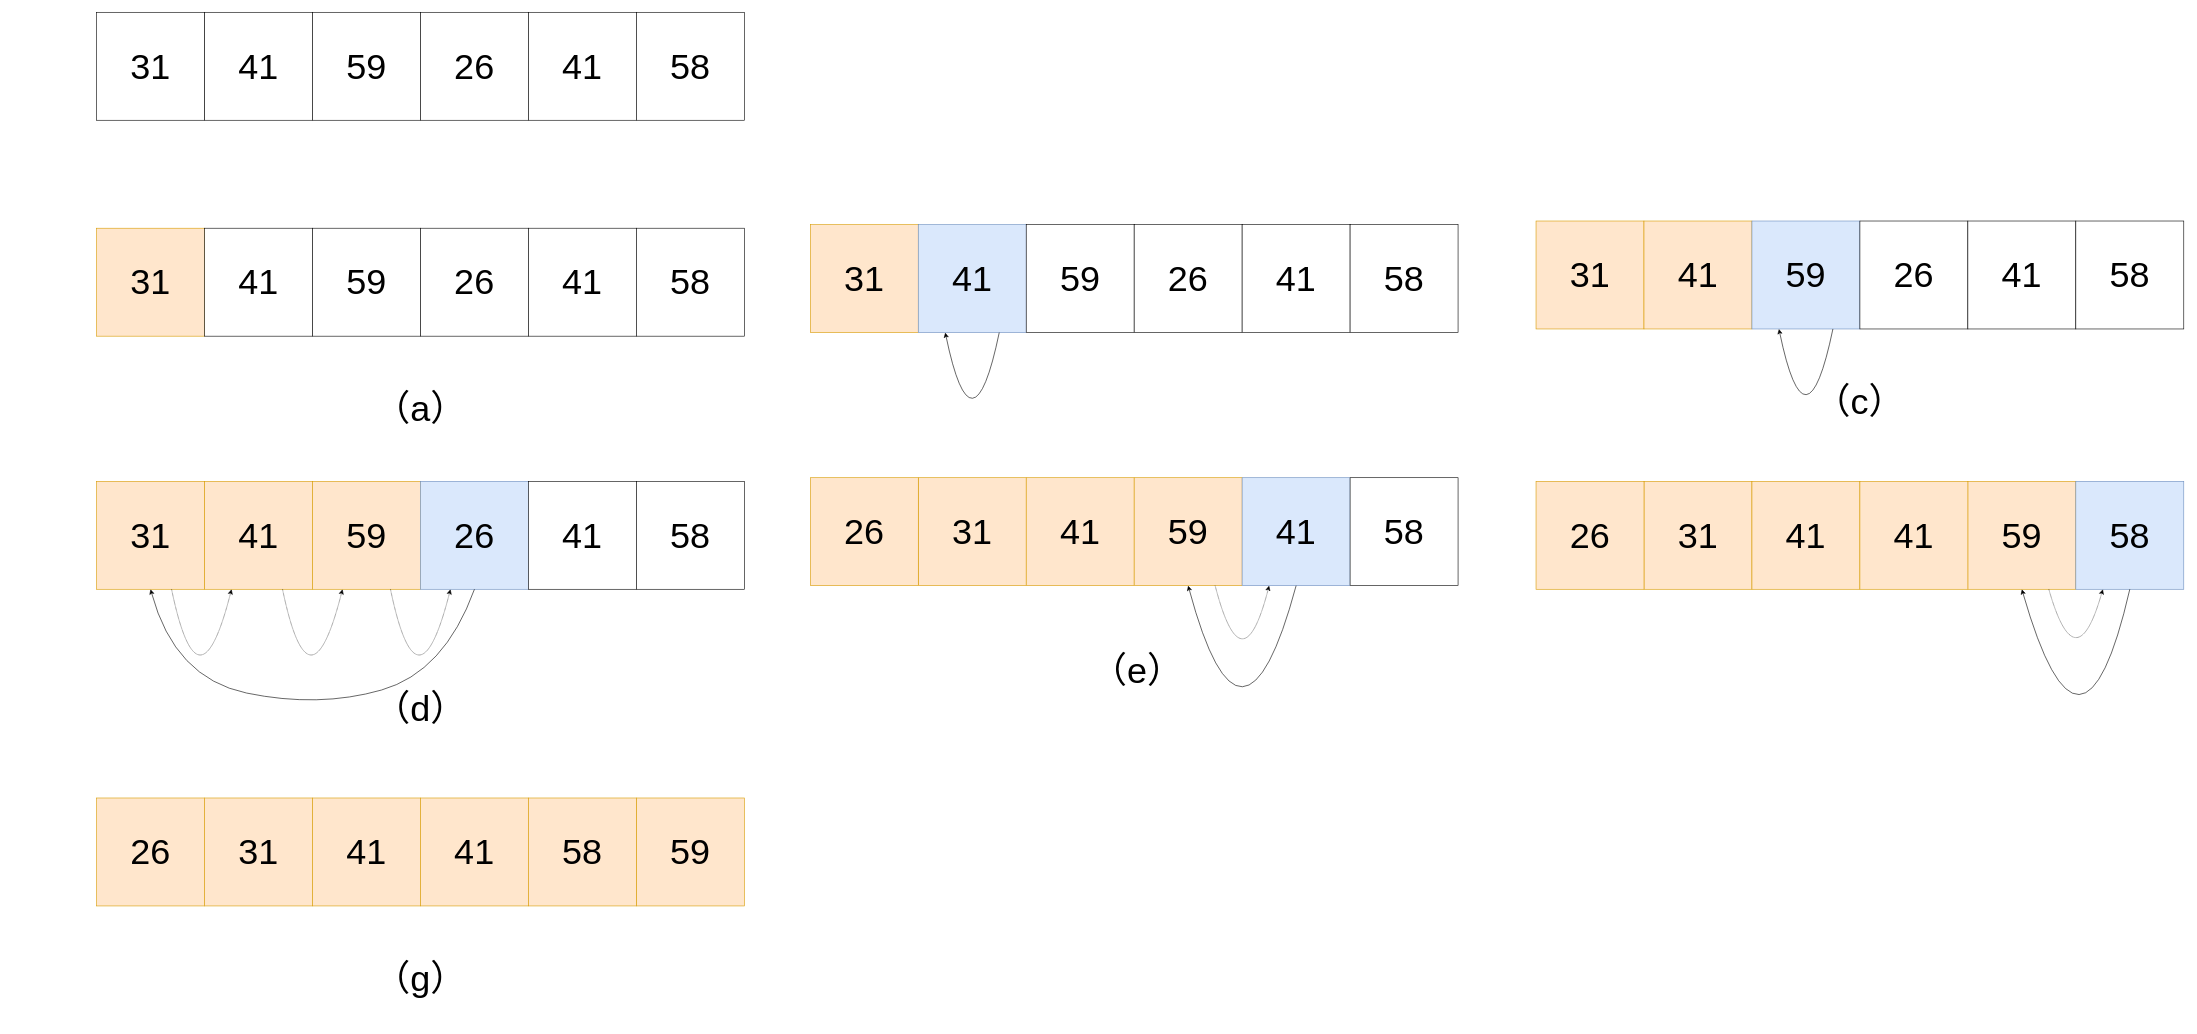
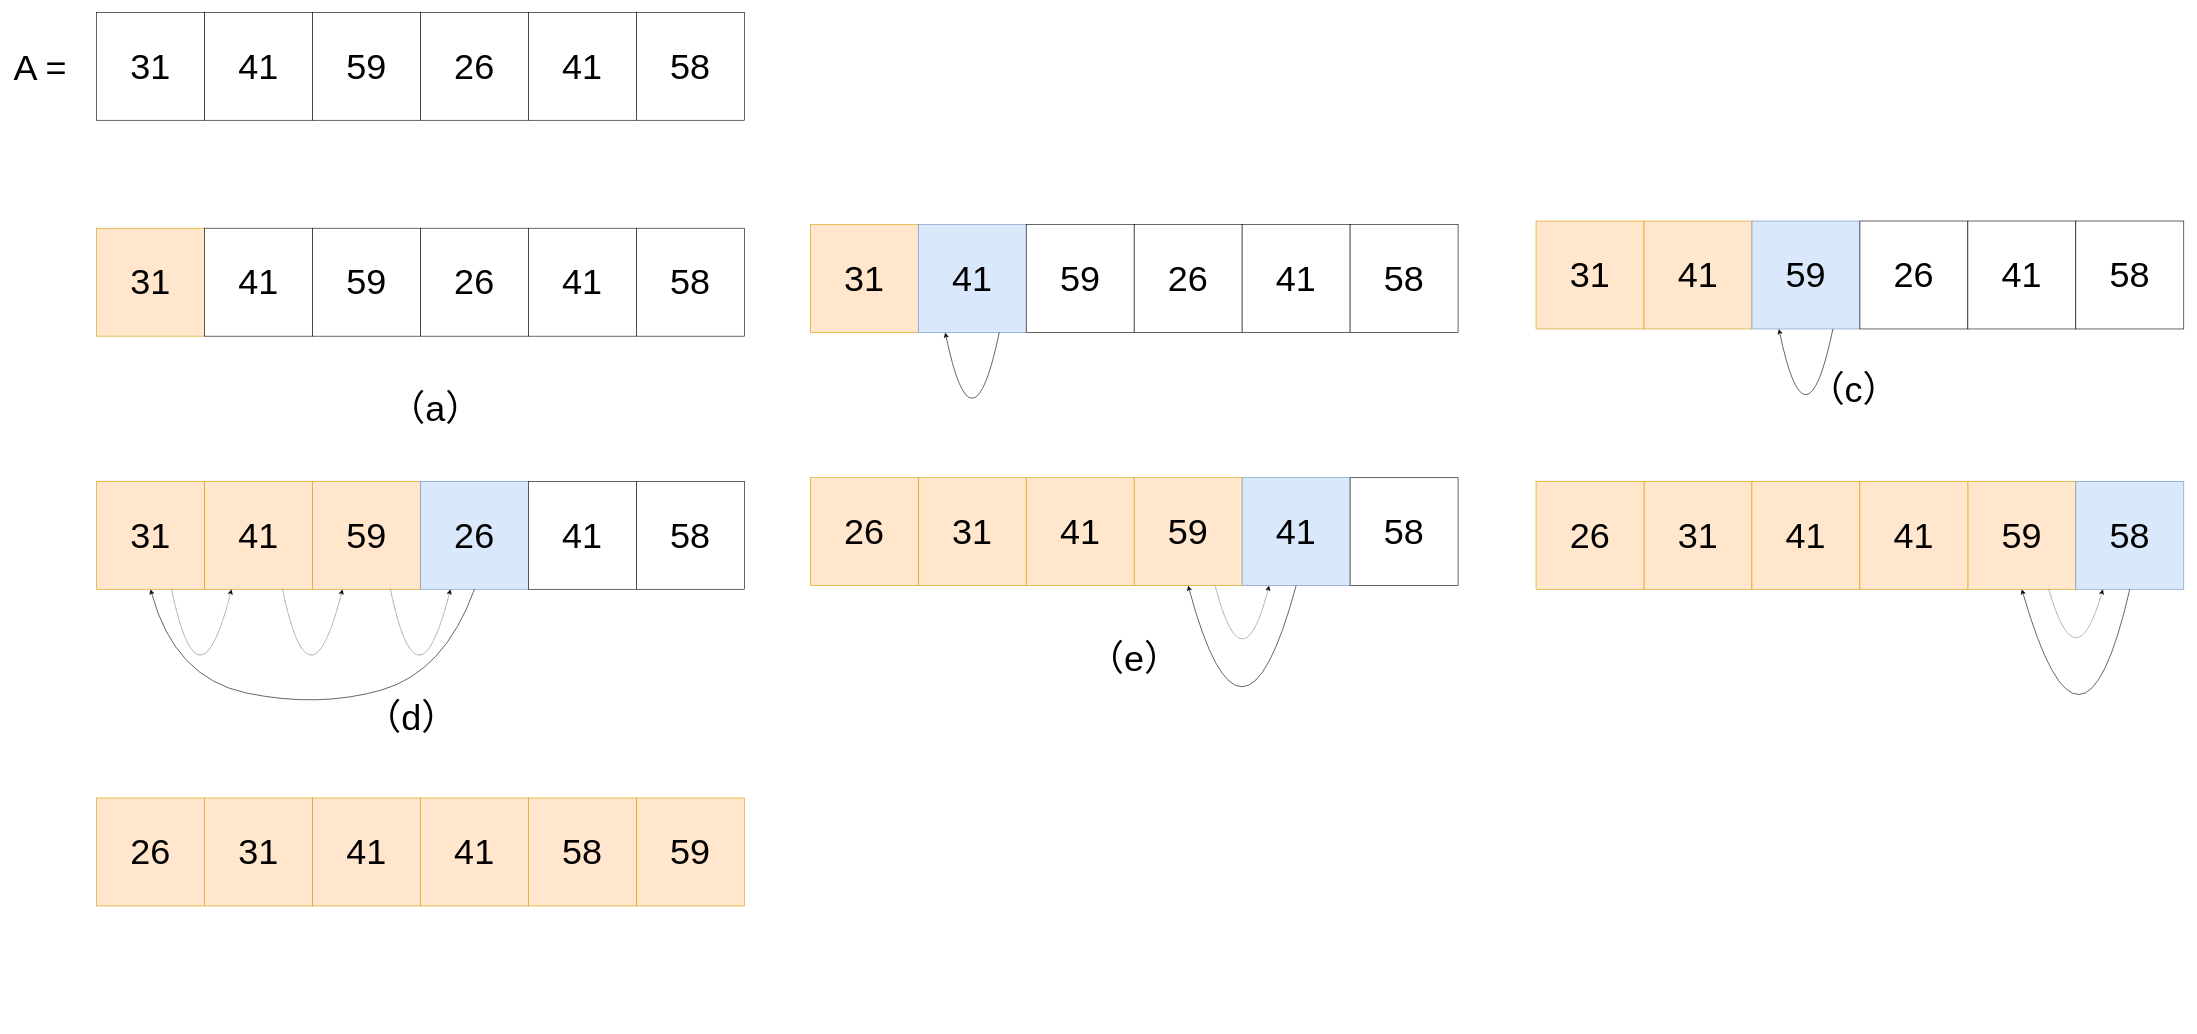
  <mxCell id="0" />
  <mxCell id="1" parent="0" />
  <mxCell id="2" value="31" style="whiteSpace=wrap;html=1;aspect=fixed;fontSize=60;" vertex="1" parent="1"><mxGeometry x="160" y="20" width="180" height="180" as="geometry" /></mxCell>
  <mxCell id="3" value="41" style="whiteSpace=wrap;html=1;aspect=fixed;fontSize=60;" vertex="1" parent="1"><mxGeometry x="340" y="20" width="180" height="180" as="geometry" /></mxCell>
  <mxCell id="4" value="59" style="whiteSpace=wrap;html=1;aspect=fixed;fontSize=60;" vertex="1" parent="1"><mxGeometry x="520" y="20" width="180" height="180" as="geometry" /></mxCell>
  <mxCell id="5" value="26" style="whiteSpace=wrap;html=1;aspect=fixed;fontSize=60;" vertex="1" parent="1"><mxGeometry x="700" y="20" width="180" height="180" as="geometry" /></mxCell>
  <mxCell id="6" value="41" style="whiteSpace=wrap;html=1;aspect=fixed;fontSize=60;" vertex="1" parent="1"><mxGeometry x="880" y="20" width="180" height="180" as="geometry" /></mxCell>
  <mxCell id="7" value="58" style="whiteSpace=wrap;html=1;aspect=fixed;fontSize=60;" vertex="1" parent="1"><mxGeometry x="1060" y="20" width="180" height="180" as="geometry" /></mxCell>
+ <mxCell id="8" value="A =" style="text;html=1;resizable=0;points=[];autosize=1;align=left;verticalAlign=top;spacingTop=-4;fontSize=60;" vertex="1" parent="1"><mxGeometry x="20" y="75" width="100" height="70" as="geometry" /></mxCell>
  <mxCell id="9" value="31" style="whiteSpace=wrap;html=1;aspect=fixed;fontSize=60;fillColor=#ffe6cc;strokeColor=#d79b00;" vertex="1" parent="1"><mxGeometry x="160" y="380" width="180" height="180" as="geometry" /></mxCell>
  <mxCell id="10" value="41" style="whiteSpace=wrap;html=1;aspect=fixed;fontSize=60;" vertex="1" parent="1"><mxGeometry x="340" y="380" width="180" height="180" as="geometry" /></mxCell>
  <mxCell id="11" value="59" style="whiteSpace=wrap;html=1;aspect=fixed;fontSize=60;" vertex="1" parent="1"><mxGeometry x="520" y="380" width="180" height="180" as="geometry" /></mxCell>
  <mxCell id="12" value="26" style="whiteSpace=wrap;html=1;aspect=fixed;fontSize=60;" vertex="1" parent="1"><mxGeometry x="700" y="380" width="180" height="180" as="geometry" /></mxCell>
  <mxCell id="13" value="41" style="whiteSpace=wrap;html=1;aspect=fixed;fontSize=60;" vertex="1" parent="1"><mxGeometry x="880" y="380" width="180" height="180" as="geometry" /></mxCell>
  <mxCell id="14" value="58" style="whiteSpace=wrap;html=1;aspect=fixed;fontSize=60;" vertex="1" parent="1"><mxGeometry x="1060" y="380" width="180" height="180" as="geometry" /></mxCell>
- <mxCell id="15" value="（a）" style="text;html=1;strokeColor=none;fillColor=none;align=center;verticalAlign=middle;whiteSpace=wrap;rounded=0;fontSize=60;" vertex="1" parent="1"><mxGeometry x="630" y="610" width="140" height="142" as="geometry" /></mxCell>
+ <mxCell id="15" value="（a）" style="text;html=1;strokeColor=none;fillColor=none;align=center;verticalAlign=middle;whiteSpace=wrap;rounded=0;fontSize=60;" vertex="1" parent="1"><mxGeometry x="655" y="610" width="140" height="142" as="geometry" /></mxCell>
  <mxCell id="16" value="31" style="whiteSpace=wrap;html=1;aspect=fixed;fontSize=60;fillColor=#ffe6cc;strokeColor=#d79b00;" vertex="1" parent="1"><mxGeometry x="1350" y="374" width="180" height="180" as="geometry" /></mxCell>
  <mxCell id="17" value="41" style="whiteSpace=wrap;html=1;aspect=fixed;fontSize=60;fillColor=#dae8fc;strokeColor=#6c8ebf;" vertex="1" parent="1"><mxGeometry x="1530" y="374" width="180" height="180" as="geometry" /></mxCell>
  <mxCell id="18" value="59" style="whiteSpace=wrap;html=1;aspect=fixed;fontSize=60;" vertex="1" parent="1"><mxGeometry x="1710" y="374" width="180" height="180" as="geometry" /></mxCell>
  <mxCell id="19" value="26" style="whiteSpace=wrap;html=1;aspect=fixed;fontSize=60;" vertex="1" parent="1"><mxGeometry x="1890" y="374" width="180" height="180" as="geometry" /></mxCell>
  <mxCell id="20" value="41" style="whiteSpace=wrap;html=1;aspect=fixed;fontSize=60;" vertex="1" parent="1"><mxGeometry x="2070" y="374" width="180" height="180" as="geometry" /></mxCell>
  <mxCell id="21" value="58" style="whiteSpace=wrap;html=1;aspect=fixed;fontSize=60;" vertex="1" parent="1"><mxGeometry x="2250" y="374" width="180" height="180" as="geometry" /></mxCell>
  <mxCell id="22" value="" style="endArrow=classic;html=1;fontSize=60;entryX=0.25;entryY=1;entryDx=0;entryDy=0;exitX=0.75;exitY=1;exitDx=0;exitDy=0;curved=1;" edge="1" parent="1" source="17" target="17"><mxGeometry width="50" height="50" relative="1" as="geometry"><mxPoint x="20" y="820" as="sourcePoint" /><mxPoint x="70" y="770" as="targetPoint" /><Array as="points"><mxPoint x="1620" y="770" /></Array></mxGeometry></mxCell>
  <mxCell id="23" value="31" style="whiteSpace=wrap;html=1;aspect=fixed;fontSize=60;fillColor=#ffe6cc;strokeColor=#d79b00;" vertex="1" parent="1"><mxGeometry x="2560" y="368" width="180" height="180" as="geometry" /></mxCell>
  <mxCell id="24" value="41" style="whiteSpace=wrap;html=1;aspect=fixed;fontSize=60;fillColor=#ffe6cc;strokeColor=#d79b00;" vertex="1" parent="1"><mxGeometry x="2740" y="368" width="180" height="180" as="geometry" /></mxCell>
  <mxCell id="25" value="59" style="whiteSpace=wrap;html=1;aspect=fixed;fontSize=60;fillColor=#dae8fc;strokeColor=#6c8ebf;" vertex="1" parent="1"><mxGeometry x="2920" y="368" width="180" height="180" as="geometry" /></mxCell>
  <mxCell id="26" value="26" style="whiteSpace=wrap;html=1;aspect=fixed;fontSize=60;" vertex="1" parent="1"><mxGeometry x="3100" y="368" width="180" height="180" as="geometry" /></mxCell>
  <mxCell id="27" value="41" style="whiteSpace=wrap;html=1;aspect=fixed;fontSize=60;" vertex="1" parent="1"><mxGeometry x="3280" y="368" width="180" height="180" as="geometry" /></mxCell>
  <mxCell id="28" value="58" style="whiteSpace=wrap;html=1;aspect=fixed;fontSize=60;" vertex="1" parent="1"><mxGeometry x="3460" y="368" width="180" height="180" as="geometry" /></mxCell>
- <mxCell id="29" value="（c）" style="text;html=1;strokeColor=none;fillColor=none;align=center;verticalAlign=middle;whiteSpace=wrap;rounded=0;fontSize=60;" vertex="1" parent="1"><mxGeometry x="3030" y="598" width="140" height="142" as="geometry" /></mxCell>
+ <mxCell id="29" value="（c）" style="text;html=1;strokeColor=none;fillColor=none;align=center;verticalAlign=middle;whiteSpace=wrap;rounded=0;fontSize=60;" vertex="1" parent="1"><mxGeometry x="3020" y="578" width="140" height="142" as="geometry" /></mxCell>
  <mxCell id="30" value="" style="endArrow=classic;html=1;fontSize=60;entryX=0.25;entryY=1;entryDx=0;entryDy=0;exitX=0.75;exitY=1;exitDx=0;exitDy=0;curved=1;" edge="1" parent="1"><mxGeometry width="50" height="50" relative="1" as="geometry"><mxPoint x="3055" y="548" as="sourcePoint" /><mxPoint x="2965" y="548" as="targetPoint" /><Array as="points"><mxPoint x="3010" y="764" /></Array></mxGeometry></mxCell>
  <mxCell id="31" value="31" style="whiteSpace=wrap;html=1;aspect=fixed;fontSize=60;fillColor=#ffe6cc;strokeColor=#d79b00;" vertex="1" parent="1"><mxGeometry x="160" y="802" width="180" height="180" as="geometry" /></mxCell>
  <mxCell id="32" value="41" style="whiteSpace=wrap;html=1;aspect=fixed;fontSize=60;fillColor=#ffe6cc;strokeColor=#d79b00;" vertex="1" parent="1"><mxGeometry x="340" y="802" width="180" height="180" as="geometry" /></mxCell>
  <mxCell id="33" value="59" style="whiteSpace=wrap;html=1;aspect=fixed;fontSize=60;fillColor=#ffe6cc;strokeColor=#d79b00;" vertex="1" parent="1"><mxGeometry x="520" y="802" width="180" height="180" as="geometry" /></mxCell>
  <mxCell id="34" value="26" style="whiteSpace=wrap;html=1;aspect=fixed;fontSize=60;fillColor=#dae8fc;strokeColor=#6c8ebf;" vertex="1" parent="1"><mxGeometry x="700" y="802" width="180" height="180" as="geometry" /></mxCell>
  <mxCell id="35" value="41" style="whiteSpace=wrap;html=1;aspect=fixed;fontSize=60;" vertex="1" parent="1"><mxGeometry x="880" y="802" width="180" height="180" as="geometry" /></mxCell>
  <mxCell id="36" value="58" style="whiteSpace=wrap;html=1;aspect=fixed;fontSize=60;" vertex="1" parent="1"><mxGeometry x="1060" y="802" width="180" height="180" as="geometry" /></mxCell>
- <mxCell id="37" value="（d）" style="text;html=1;strokeColor=none;fillColor=none;align=center;verticalAlign=middle;whiteSpace=wrap;rounded=0;fontSize=60;" vertex="1" parent="1"><mxGeometry x="630" y="1110" width="140" height="142" as="geometry" /></mxCell>
+ <mxCell id="37" value="（d）" style="text;html=1;strokeColor=none;fillColor=none;align=center;verticalAlign=middle;whiteSpace=wrap;rounded=0;fontSize=60;" vertex="1" parent="1"><mxGeometry x="615" y="1125" width="140" height="142" as="geometry" /></mxCell>
  <mxCell id="38" value="" style="endArrow=classic;html=1;fontSize=60;entryX=0.5;entryY=1;entryDx=0;entryDy=0;exitX=0.5;exitY=1;exitDx=0;exitDy=0;curved=1;" edge="1" parent="1" source="34" target="31"><mxGeometry width="50" height="50" relative="1" as="geometry"><mxPoint x="825" y="982" as="sourcePoint" /><mxPoint x="735" y="982" as="targetPoint" /><Array as="points"><mxPoint x="740" y="1120" /><mxPoint x="530" y="1180" /><mxPoint x="290" y="1130" /></Array></mxGeometry></mxCell>
  <mxCell id="39" value="" style="endArrow=classic;html=1;fontSize=60;entryX=0.25;entryY=1;entryDx=0;entryDy=0;exitX=0.75;exitY=1;exitDx=0;exitDy=0;curved=1;dashed=1;dashPattern=1 1;" edge="1" parent="1" target="32"><mxGeometry width="50" height="50" relative="1" as="geometry"><mxPoint x="285" y="982" as="sourcePoint" /><mxPoint x="195" y="982" as="targetPoint" /><Array as="points"><mxPoint x="330" y="1198" /></Array></mxGeometry></mxCell>
  <mxCell id="40" value="" style="endArrow=classic;html=1;fontSize=60;entryX=0.25;entryY=1;entryDx=0;entryDy=0;exitX=0.75;exitY=1;exitDx=0;exitDy=0;curved=1;dashed=1;dashPattern=1 1;" edge="1" parent="1"><mxGeometry width="50" height="50" relative="1" as="geometry"><mxPoint x="470" y="982" as="sourcePoint" /><mxPoint x="570" y="982" as="targetPoint" /><Array as="points"><mxPoint x="515" y="1198" /></Array></mxGeometry></mxCell>
  <mxCell id="41" value="" style="endArrow=classic;html=1;fontSize=60;entryX=0.25;entryY=1;entryDx=0;entryDy=0;exitX=0.75;exitY=1;exitDx=0;exitDy=0;curved=1;dashed=1;dashPattern=1 1;" edge="1" parent="1"><mxGeometry width="50" height="50" relative="1" as="geometry"><mxPoint x="650" y="982" as="sourcePoint" /><mxPoint x="750" y="982" as="targetPoint" /><Array as="points"><mxPoint x="695" y="1198" /></Array></mxGeometry></mxCell>
  <mxCell id="42" value="31" style="whiteSpace=wrap;html=1;aspect=fixed;fontSize=60;fillColor=#ffe6cc;strokeColor=#d79b00;" vertex="1" parent="1"><mxGeometry x="1530" y="796" width="180" height="180" as="geometry" /></mxCell>
  <mxCell id="43" value="41" style="whiteSpace=wrap;html=1;aspect=fixed;fontSize=60;fillColor=#ffe6cc;strokeColor=#d79b00;" vertex="1" parent="1"><mxGeometry x="1710" y="796" width="180" height="180" as="geometry" /></mxCell>
  <mxCell id="44" value="59" style="whiteSpace=wrap;html=1;aspect=fixed;fontSize=60;fillColor=#ffe6cc;strokeColor=#d79b00;" vertex="1" parent="1"><mxGeometry x="1890" y="796" width="180" height="180" as="geometry" /></mxCell>
  <mxCell id="45" value="26" style="whiteSpace=wrap;html=1;aspect=fixed;fontSize=60;fillColor=#ffe6cc;strokeColor=#d79b00;" vertex="1" parent="1"><mxGeometry x="1350" y="796" width="180" height="180" as="geometry" /></mxCell>
  <mxCell id="46" value="41" style="whiteSpace=wrap;html=1;aspect=fixed;fontSize=60;fillColor=#dae8fc;strokeColor=#6c8ebf;" vertex="1" parent="1"><mxGeometry x="2070" y="796" width="180" height="180" as="geometry" /></mxCell>
  <mxCell id="47" value="58" style="whiteSpace=wrap;html=1;aspect=fixed;fontSize=60;" vertex="1" parent="1"><mxGeometry x="2250" y="796" width="180" height="180" as="geometry" /></mxCell>
- <mxCell id="48" value="（e）" style="text;html=1;strokeColor=none;fillColor=none;align=center;verticalAlign=middle;whiteSpace=wrap;rounded=0;fontSize=60;" vertex="1" parent="1"><mxGeometry x="1825" y="1046" width="140" height="142" as="geometry" /></mxCell>
+ <mxCell id="48" value="（e）" style="text;html=1;strokeColor=none;fillColor=none;align=center;verticalAlign=middle;whiteSpace=wrap;rounded=0;fontSize=60;" vertex="1" parent="1"><mxGeometry x="1820" y="1026" width="140" height="142" as="geometry" /></mxCell>
  <mxCell id="49" value="" style="endArrow=classic;html=1;fontSize=60;entryX=0.5;entryY=1;entryDx=0;entryDy=0;exitX=0.5;exitY=1;exitDx=0;exitDy=0;curved=1;" edge="1" parent="1" source="46" target="44"><mxGeometry width="50" height="50" relative="1" as="geometry"><mxPoint x="20" y="1320" as="sourcePoint" /><mxPoint x="70" y="1270" as="targetPoint" /><Array as="points"><mxPoint x="2070" y="1310" /></Array></mxGeometry></mxCell>
  <mxCell id="50" value="" style="endArrow=classic;html=1;fontSize=60;entryX=0.25;entryY=1;entryDx=0;entryDy=0;exitX=0.75;exitY=1;exitDx=0;exitDy=0;curved=1;dashed=1;dashPattern=1 1;" edge="1" parent="1" source="44" target="46"><mxGeometry width="50" height="50" relative="1" as="geometry"><mxPoint x="2170" y="986" as="sourcePoint" /><mxPoint x="1990" y="986" as="targetPoint" /><Array as="points"><mxPoint x="2070" y="1150" /></Array></mxGeometry></mxCell>
  <mxCell id="51" value="31" style="whiteSpace=wrap;html=1;aspect=fixed;fontSize=60;fillColor=#ffe6cc;strokeColor=#d79b00;" vertex="1" parent="1"><mxGeometry x="2740" y="802" width="180" height="180" as="geometry" /></mxCell>
  <mxCell id="52" value="41" style="whiteSpace=wrap;html=1;aspect=fixed;fontSize=60;fillColor=#ffe6cc;strokeColor=#d79b00;" vertex="1" parent="1"><mxGeometry x="2920" y="802" width="180" height="180" as="geometry" /></mxCell>
  <mxCell id="53" value="59" style="whiteSpace=wrap;html=1;aspect=fixed;fontSize=60;fillColor=#ffe6cc;strokeColor=#d79b00;" vertex="1" parent="1"><mxGeometry x="3280" y="802" width="180" height="180" as="geometry" /></mxCell>
  <mxCell id="54" value="26" style="whiteSpace=wrap;html=1;aspect=fixed;fontSize=60;fillColor=#ffe6cc;strokeColor=#d79b00;" vertex="1" parent="1"><mxGeometry x="2560" y="802" width="180" height="180" as="geometry" /></mxCell>
  <mxCell id="55" value="41" style="whiteSpace=wrap;html=1;aspect=fixed;fontSize=60;fillColor=#ffe6cc;strokeColor=#d79b00;" vertex="1" parent="1"><mxGeometry x="3100" y="802" width="180" height="180" as="geometry" /></mxCell>
  <mxCell id="56" value="58" style="whiteSpace=wrap;html=1;aspect=fixed;fontSize=60;fillColor=#dae8fc;strokeColor=#6c8ebf;" vertex="1" parent="1"><mxGeometry x="3460" y="802" width="180" height="180" as="geometry" /></mxCell>
  <mxCell id="57" value="" style="endArrow=classic;html=1;fontSize=60;entryX=0.5;entryY=1;entryDx=0;entryDy=0;exitX=0.5;exitY=1;exitDx=0;exitDy=0;curved=1;" edge="1" parent="1" source="56" target="53"><mxGeometry width="50" height="50" relative="1" as="geometry"><mxPoint x="1230" y="1326" as="sourcePoint" /><mxPoint x="1280" y="1276" as="targetPoint" /><Array as="points"><mxPoint x="3470" y="1330" /></Array></mxGeometry></mxCell>
  <mxCell id="58" value="" style="endArrow=classic;html=1;fontSize=60;entryX=0.25;entryY=1;entryDx=0;entryDy=0;exitX=0.75;exitY=1;exitDx=0;exitDy=0;curved=1;dashed=1;dashPattern=1 1;" edge="1" parent="1" source="53" target="56"><mxGeometry width="50" height="50" relative="1" as="geometry"><mxPoint x="3380" y="992" as="sourcePoint" /><mxPoint x="3200" y="992" as="targetPoint" /><Array as="points"><mxPoint x="3460" y="1140" /></Array></mxGeometry></mxCell>
  <mxCell id="59" value="31" style="whiteSpace=wrap;html=1;aspect=fixed;fontSize=60;fillColor=#ffe6cc;strokeColor=#d79b00;" vertex="1" parent="1"><mxGeometry x="340" y="1330" width="180" height="180" as="geometry" /></mxCell>
  <mxCell id="60" value="41" style="whiteSpace=wrap;html=1;aspect=fixed;fontSize=60;fillColor=#ffe6cc;strokeColor=#d79b00;" vertex="1" parent="1"><mxGeometry x="520" y="1330" width="180" height="180" as="geometry" /></mxCell>
  <mxCell id="61" value="59" style="whiteSpace=wrap;html=1;aspect=fixed;fontSize=60;fillColor=#ffe6cc;strokeColor=#d79b00;" vertex="1" parent="1"><mxGeometry x="1060" y="1330" width="180" height="180" as="geometry" /></mxCell>
  <mxCell id="62" value="26" style="whiteSpace=wrap;html=1;aspect=fixed;fontSize=60;fillColor=#ffe6cc;strokeColor=#d79b00;" vertex="1" parent="1"><mxGeometry x="160" y="1330" width="180" height="180" as="geometry" /></mxCell>
  <mxCell id="63" value="41" style="whiteSpace=wrap;html=1;aspect=fixed;fontSize=60;fillColor=#ffe6cc;strokeColor=#d79b00;" vertex="1" parent="1"><mxGeometry x="700" y="1330" width="180" height="180" as="geometry" /></mxCell>
  <mxCell id="64" value="58" style="whiteSpace=wrap;html=1;aspect=fixed;fontSize=60;fillColor=#ffe6cc;strokeColor=#d79b00;" vertex="1" parent="1"><mxGeometry x="880" y="1330" width="180" height="180" as="geometry" /></mxCell>
- <mxCell id="65" value="（g）" style="text;html=1;strokeColor=none;fillColor=none;align=center;verticalAlign=middle;whiteSpace=wrap;rounded=0;fontSize=60;" vertex="1" parent="1"><mxGeometry x="630" y="1560" width="140" height="142" as="geometry" /></mxCell>
